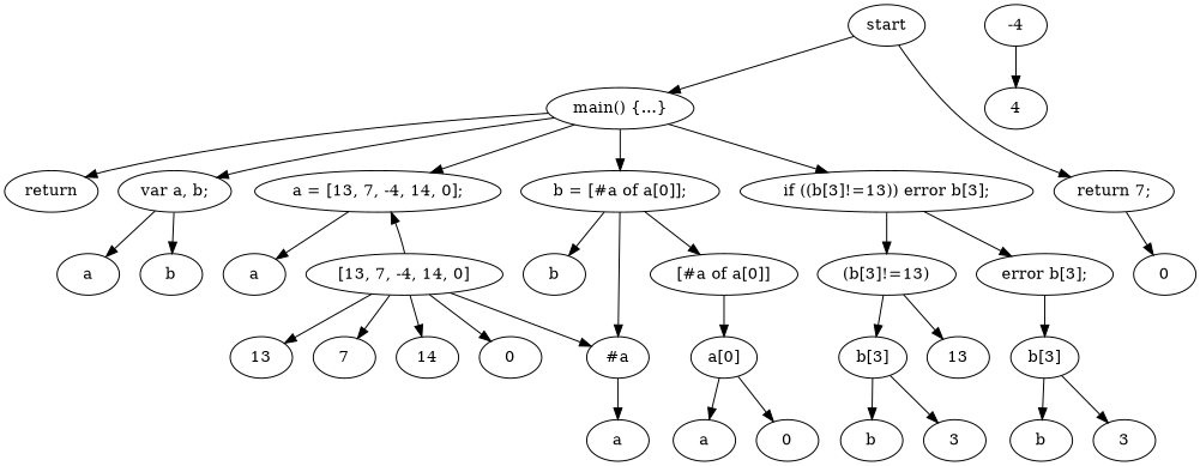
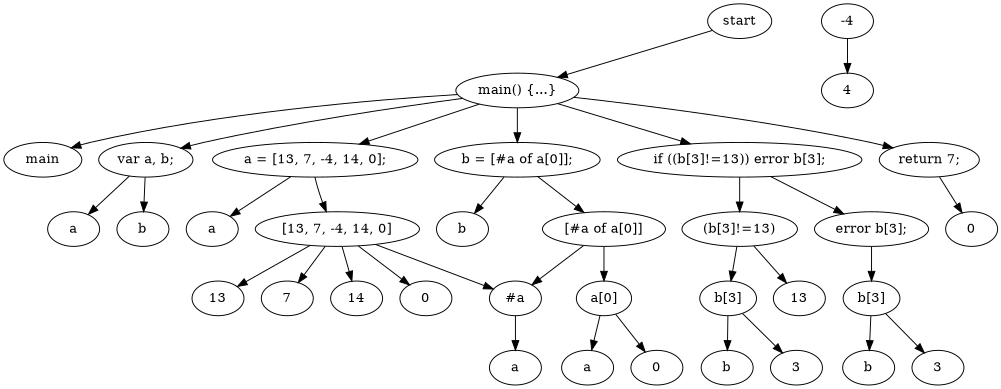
  digraph {
    rankdir=TB
    n1 [label=start]
    n2 [label="main() {...}"]
-   n3 [label=return]
+   n3 [label=main]
    n4 [label="var a, b;"]
    n5 [label="a = [13, 7, -4, 14, 0];"]
    n6 [label="b = [#a of a[0]];"]
    n7 [label="if ((b[3]!=13)) error b[3];"]
    n8 [label="return 7;"]
    n9 [label=a]
    n10 [label=b]
    n11 [label=a]
    n12 [label="[13, 7, -4, 14, 0]"]
    n13 [label=b]
    n14 [label="[#a of a[0]]"]
    n15 [label="(b[3]!=13)"]
    n16 [label="error b[3];"]
    n17 [label=0]
    n18 [label=13]
    n19 [label=7]
    n20 [label=14]
    n21 [label=0]
    n22 [label="#a"]
    n23 [label=-4]
    n24 [label=4]
    n25 [label="a[0]"]
    n26 [label=a]
    n27 [label=a]
    n28 [label=0]
    n29 [label="b[3]"]
    n30 [label=13]
    n31 [label="b[3]"]
    n32 [label=b]
    n33 [label=3]
    n34 [label=b]
    n35 [label=3]
    n1 -> n2
    n2 -> n3
    n2 -> n4
    n2 -> n5
    n2 -> n6
    n2 -> n7
-   n1 -> n8
+   n2 -> n8
    n4 -> n9
    n4 -> n10
    n5 -> n11
-   n12 -> n5
+   n5 -> n12
    n6 -> n13
    n6 -> n14
    n7 -> n15
    n7 -> n16
    n8 -> n17
    n12 -> n18
    n12 -> n19
    n12 -> n20
    n12 -> n21
    n12 -> n22
-   n6 -> n22
+   n14 -> n22
    n14 -> n25
    n15 -> n29
    n15 -> n30
    n16 -> n31
    n22 -> n26
    n23 -> n24
    n25 -> n27
    n25 -> n28
    n29 -> n32
    n29 -> n33
    n31 -> n34
    n31 -> n35
  }
